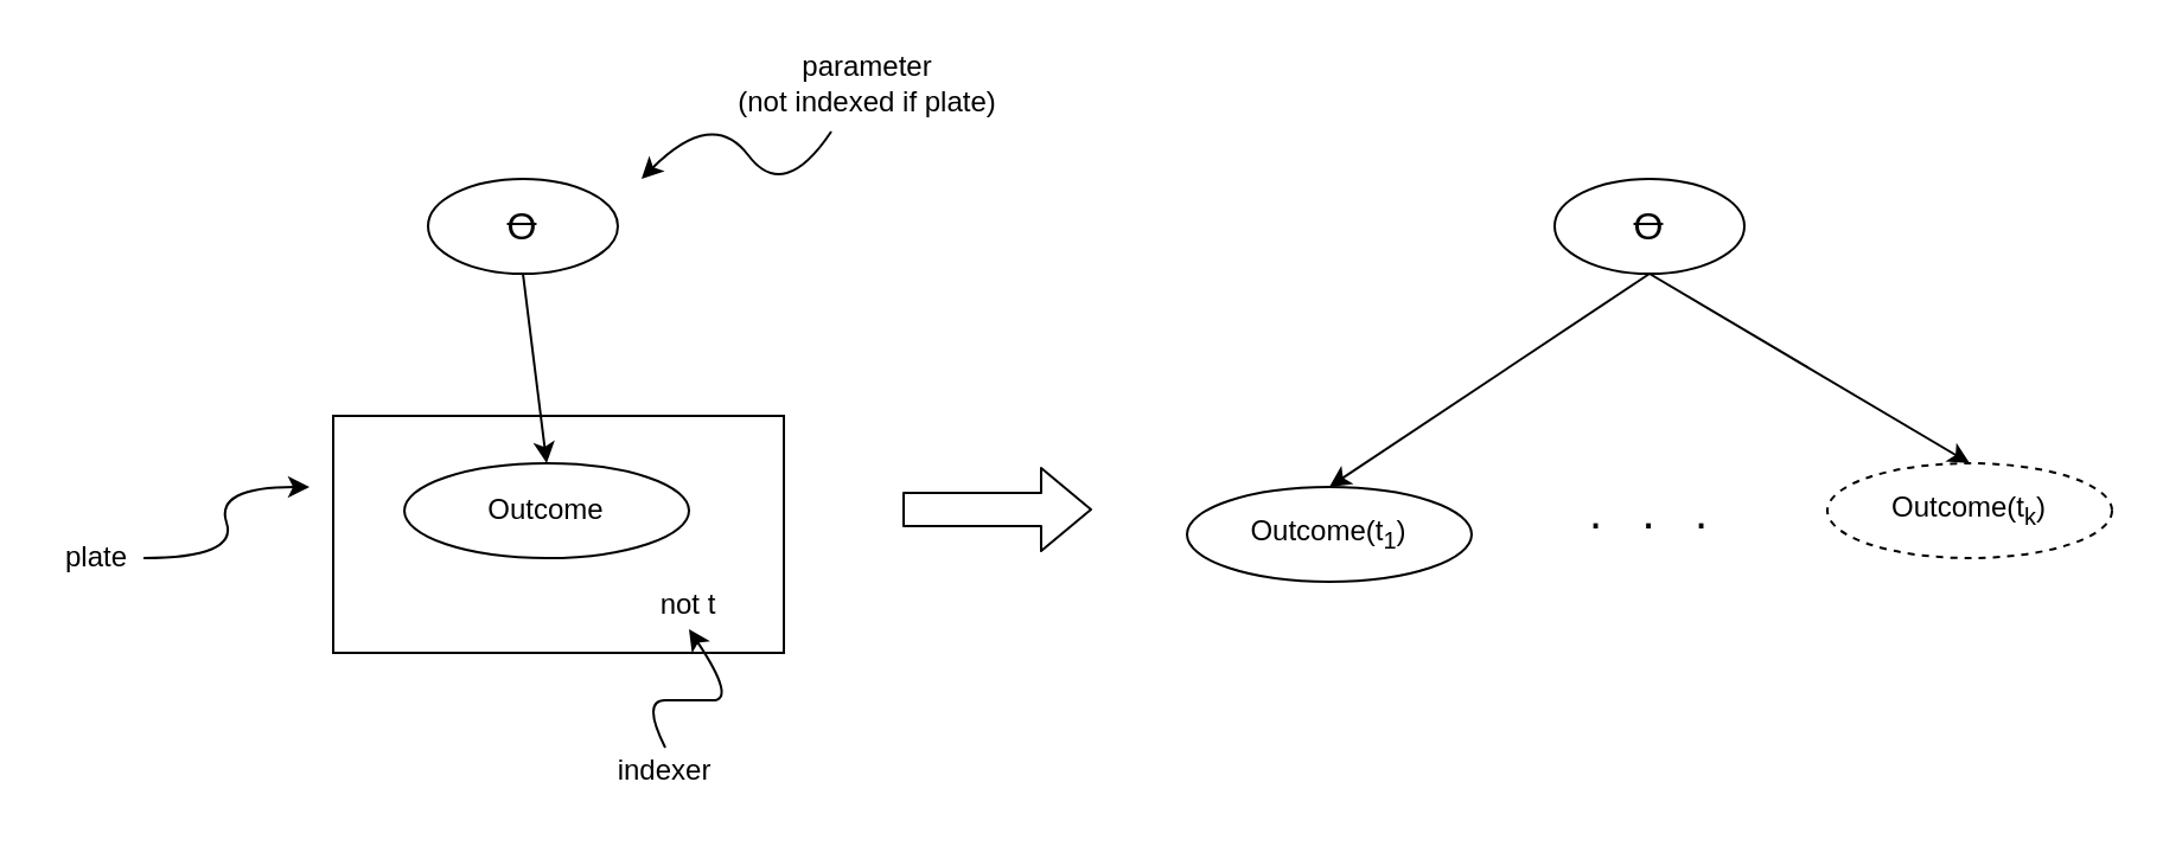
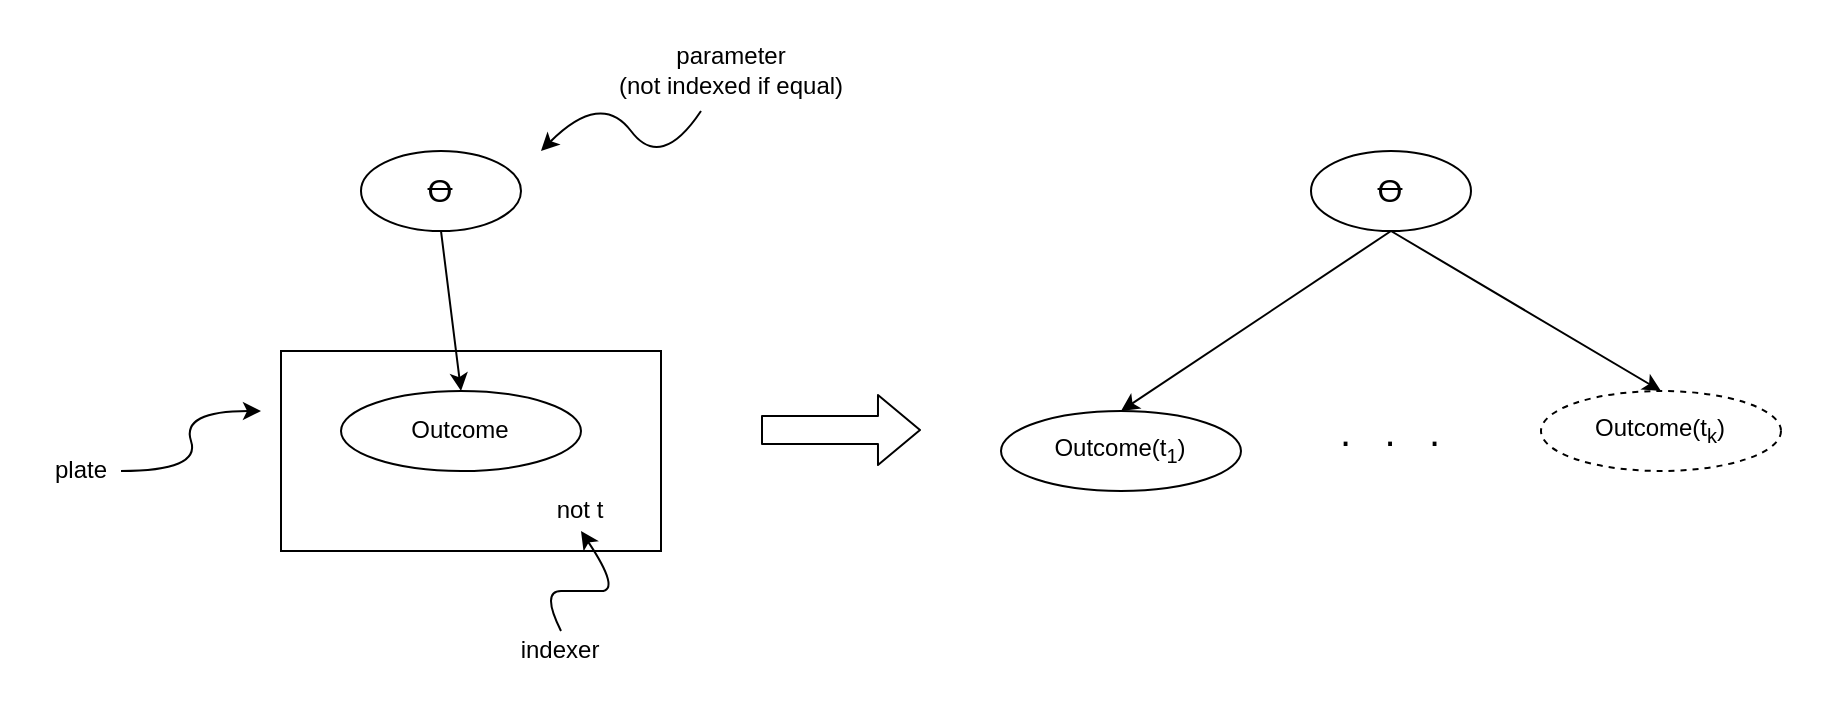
  <mxCell id="0" />
  <mxCell id="1" parent="0" />
  <mxCell id="2" value="" style="rounded=0;whiteSpace=wrap;html=1;" vertex="1" parent="1"><mxGeometry x="140" y="175" width="190" height="100" as="geometry" /></mxCell>
  <mxCell id="3" value="Outcome" style="ellipse;whiteSpace=wrap;html=1;" vertex="1" parent="1"><mxGeometry x="170" y="195" width="120" height="40" as="geometry" /></mxCell>
  <mxCell id="4" value="not t" style="text;html=1;strokeColor=none;fillColor=none;align=center;verticalAlign=middle;whiteSpace=wrap;rounded=0;" vertex="1" parent="1"><mxGeometry x="250" y="245" width="80" height="20" as="geometry" /></mxCell>
  <mxCell id="5" value="&lt;strike&gt;&lt;font style=&quot;font-size: 16px&quot;&gt;O&lt;/font&gt;&lt;/strike&gt;" style="ellipse;whiteSpace=wrap;html=1;" vertex="1" parent="1"><mxGeometry x="180" y="75" width="80" height="40" as="geometry" /></mxCell>
  <mxCell id="6" value="" style="endArrow=classic;html=1;exitX=0.5;exitY=1;exitDx=0;exitDy=0;entryX=0.5;entryY=0;entryDx=0;entryDy=0;" edge="1" parent="1" source="5" target="3"><mxGeometry width="50" height="50" relative="1" as="geometry"><mxPoint x="360" y="45" as="sourcePoint" /><mxPoint x="410" y="-5" as="targetPoint" /></mxGeometry></mxCell>
  <mxCell id="7" value="plate" style="text;html=1;align=center;verticalAlign=middle;resizable=0;points=[];autosize=1;" vertex="1" parent="1"><mxGeometry x="20" y="225" width="40" height="20" as="geometry" /></mxCell>
  <mxCell id="8" value="" style="curved=1;endArrow=classic;html=1;" edge="1" parent="1"><mxGeometry width="50" height="50" relative="1" as="geometry"><mxPoint x="60" y="235" as="sourcePoint" /><mxPoint x="130" y="205" as="targetPoint" /><Array as="points"><mxPoint x="100" y="235" /><mxPoint x="90" y="205" /></Array></mxGeometry></mxCell>
  <mxCell id="9" value="" style="curved=1;endArrow=classic;html=1;entryX=0.5;entryY=1;entryDx=0;entryDy=0;" edge="1" parent="1" target="4"><mxGeometry width="50" height="50" relative="1" as="geometry"><mxPoint x="280" y="315" as="sourcePoint" /><mxPoint x="290" y="285" as="targetPoint" /><Array as="points"><mxPoint x="270" y="295" /><mxPoint x="290" y="295" /><mxPoint x="310" y="295" /></Array></mxGeometry></mxCell>
  <mxCell id="10" value="indexer" style="text;html=1;strokeColor=none;fillColor=none;align=center;verticalAlign=middle;whiteSpace=wrap;rounded=0;" vertex="1" parent="1"><mxGeometry x="260" y="315" width="40" height="20" as="geometry" /></mxCell>
  <mxCell id="11" value="" style="curved=1;endArrow=classic;html=1;" edge="1" parent="1"><mxGeometry width="50" height="50" relative="1" as="geometry"><mxPoint x="350" y="55" as="sourcePoint" /><mxPoint x="270" y="75" as="targetPoint" /><Array as="points"><mxPoint x="330" y="85" /><mxPoint x="300" y="45" /></Array></mxGeometry></mxCell>
- <mxCell id="12" value="parameter&lt;br&gt;(not indexed if plate)" style="text;html=1;align=center;verticalAlign=middle;resizable=0;points=[];autosize=1;" vertex="1" parent="1"><mxGeometry x="300" y="20" width="130" height="30" as="geometry" /></mxCell>
+ <mxCell id="12" value="parameter&lt;br&gt;(not indexed if equal)" style="text;html=1;align=center;verticalAlign=middle;resizable=0;points=[];autosize=1;" vertex="1" parent="1"><mxGeometry x="300" y="20" width="130" height="30" as="geometry" /></mxCell>
  <mxCell id="13" value="" style="shape=flexArrow;endArrow=classic;html=1;width=14;endSize=6.67;" edge="1" parent="1"><mxGeometry width="50" height="50" relative="1" as="geometry"><mxPoint x="380" y="214.5" as="sourcePoint" /><mxPoint x="460" y="214.5" as="targetPoint" /></mxGeometry></mxCell>
  <mxCell id="14" value="Outcome(t&lt;sub&gt;1&lt;/sub&gt;)" style="ellipse;whiteSpace=wrap;html=1;" vertex="1" parent="1"><mxGeometry x="500" y="205" width="120" height="40" as="geometry" /></mxCell>
  <mxCell id="15" value="Outcome(t&lt;sub&gt;k&lt;/sub&gt;)" style="ellipse;whiteSpace=wrap;html=1;dashed=1;" vertex="1" parent="1"><mxGeometry x="770" y="195" width="120" height="40" as="geometry" /></mxCell>
  <mxCell id="16" value="&lt;font style=&quot;font-size: 20px&quot;&gt;.&amp;nbsp; &amp;nbsp;.&amp;nbsp; &amp;nbsp;.&lt;/font&gt;" style="text;html=1;strokeColor=none;fillColor=none;align=center;verticalAlign=middle;whiteSpace=wrap;rounded=0;" vertex="1" parent="1"><mxGeometry x="660" y="205" width="70" height="20" as="geometry" /></mxCell>
  <mxCell id="17" value="&lt;strike&gt;&lt;font style=&quot;font-size: 16px&quot;&gt;O&lt;/font&gt;&lt;/strike&gt;" style="ellipse;whiteSpace=wrap;html=1;" vertex="1" parent="1"><mxGeometry x="655" y="75" width="80" height="40" as="geometry" /></mxCell>
  <mxCell id="18" value="" style="endArrow=classic;html=1;exitX=0.5;exitY=1;exitDx=0;exitDy=0;entryX=0.5;entryY=0;entryDx=0;entryDy=0;" edge="1" parent="1" source="17" target="14"><mxGeometry width="50" height="50" relative="1" as="geometry"><mxPoint x="450" y="190" as="sourcePoint" /><mxPoint x="500" y="140" as="targetPoint" /></mxGeometry></mxCell>
  <mxCell id="19" value="" style="endArrow=classic;html=1;exitX=0.5;exitY=1;exitDx=0;exitDy=0;entryX=0.5;entryY=0;entryDx=0;entryDy=0;" edge="1" parent="1" source="17" target="15"><mxGeometry width="50" height="50" relative="1" as="geometry"><mxPoint x="450" y="190" as="sourcePoint" /><mxPoint x="500" y="140" as="targetPoint" /></mxGeometry></mxCell>
